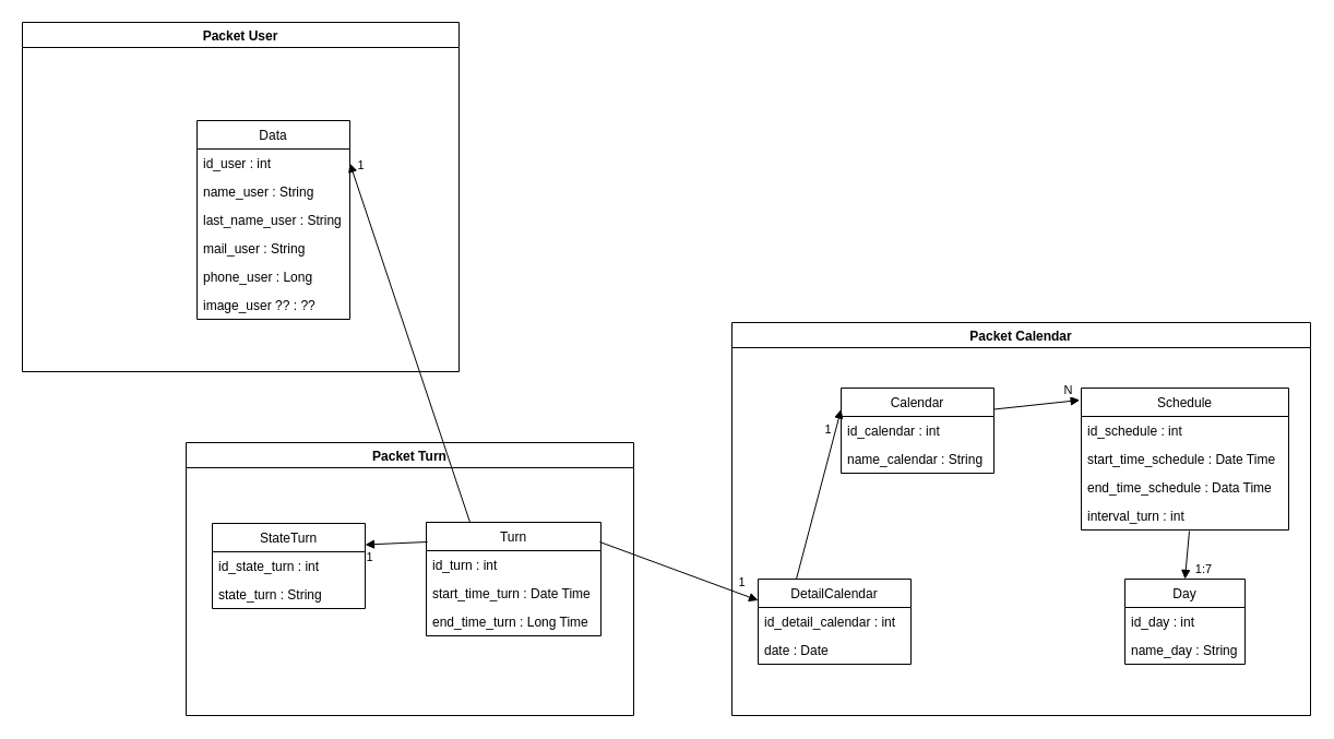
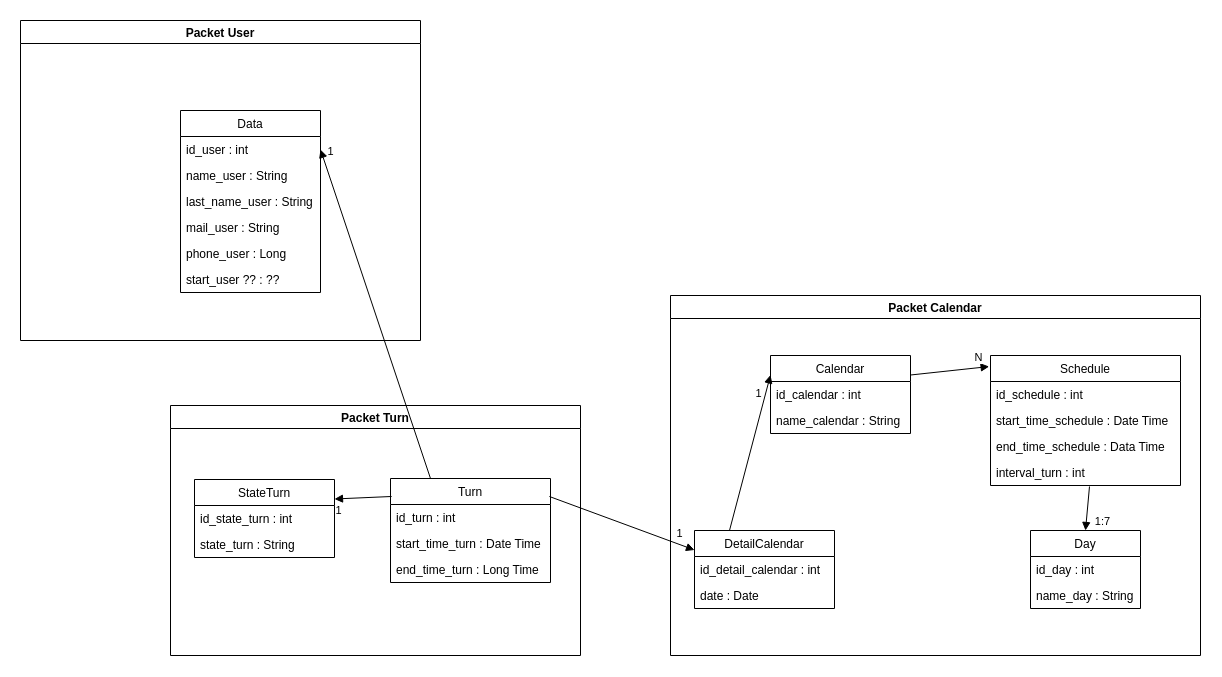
  <mxCell id="0" />
  <mxCell id="1" parent="0" />
  <mxCell id="2" value="Packet Calendar" style="swimlane;" parent="1" vertex="1"><mxGeometry x="670" y="295" width="530" height="360" as="geometry" /></mxCell>
  <mxCell id="3" value="DetailCalendar" style="swimlane;fontStyle=0;childLayout=stackLayout;horizontal=1;startSize=26;fillColor=none;horizontalStack=0;resizeParent=1;resizeParentMax=0;resizeLast=0;collapsible=1;marginBottom=0;" parent="2" vertex="1"><mxGeometry x="24" y="235" width="140" height="78" as="geometry" /></mxCell>
  <mxCell id="4" value="id_detail_calendar : int" style="text;strokeColor=none;fillColor=none;align=left;verticalAlign=top;spacingLeft=4;spacingRight=4;overflow=hidden;rotatable=0;points=[[0,0.5],[1,0.5]];portConstraint=eastwest;" parent="3" vertex="1"><mxGeometry y="26" width="140" height="26" as="geometry" /></mxCell>
  <mxCell id="5" value="date : Date" style="text;strokeColor=none;fillColor=none;align=left;verticalAlign=top;spacingLeft=4;spacingRight=4;overflow=hidden;rotatable=0;points=[[0,0.5],[1,0.5]];portConstraint=eastwest;" parent="3" vertex="1"><mxGeometry y="52" width="140" height="26" as="geometry" /></mxCell>
  <mxCell id="6" value="Calendar" style="swimlane;fontStyle=0;childLayout=stackLayout;horizontal=1;startSize=26;fillColor=none;horizontalStack=0;resizeParent=1;resizeParentMax=0;resizeLast=0;collapsible=1;marginBottom=0;" parent="2" vertex="1"><mxGeometry x="100" y="60" width="140" height="78" as="geometry" /></mxCell>
  <mxCell id="7" value="id_calendar : int" style="text;strokeColor=none;fillColor=none;align=left;verticalAlign=top;spacingLeft=4;spacingRight=4;overflow=hidden;rotatable=0;points=[[0,0.5],[1,0.5]];portConstraint=eastwest;" parent="6" vertex="1"><mxGeometry y="26" width="140" height="26" as="geometry" /></mxCell>
  <mxCell id="8" value="name_calendar : String" style="text;strokeColor=none;fillColor=none;align=left;verticalAlign=top;spacingLeft=4;spacingRight=4;overflow=hidden;rotatable=0;points=[[0,0.5],[1,0.5]];portConstraint=eastwest;" parent="6" vertex="1"><mxGeometry y="52" width="140" height="26" as="geometry" /></mxCell>
  <mxCell id="9" value="1" style="html=1;verticalAlign=bottom;endArrow=block;entryX=0;entryY=0.25;entryDx=0;entryDy=0;exitX=0.25;exitY=0;exitDx=0;exitDy=0;" edge="1" parent="2" source="3" target="6"><mxGeometry x="0.625" y="5" width="80" relative="1" as="geometry"><mxPoint x="80" y="210" as="sourcePoint" /><mxPoint x="160" y="210" as="targetPoint" /><mxPoint as="offset" /></mxGeometry></mxCell>
  <mxCell id="10" value="Schedule" style="swimlane;fontStyle=0;childLayout=stackLayout;horizontal=1;startSize=26;fillColor=none;horizontalStack=0;resizeParent=1;resizeParentMax=0;resizeLast=0;collapsible=1;marginBottom=0;" parent="2" vertex="1"><mxGeometry x="320" y="60" width="190" height="130" as="geometry" /></mxCell>
  <mxCell id="11" value="id_schedule : int" style="text;strokeColor=none;fillColor=none;align=left;verticalAlign=top;spacingLeft=4;spacingRight=4;overflow=hidden;rotatable=0;points=[[0,0.5],[1,0.5]];portConstraint=eastwest;" parent="10" vertex="1"><mxGeometry y="26" width="190" height="26" as="geometry" /></mxCell>
  <mxCell id="12" value="start_time_schedule : Date Time" style="text;strokeColor=none;fillColor=none;align=left;verticalAlign=top;spacingLeft=4;spacingRight=4;overflow=hidden;rotatable=0;points=[[0,0.5],[1,0.5]];portConstraint=eastwest;" parent="10" vertex="1"><mxGeometry y="52" width="190" height="26" as="geometry" /></mxCell>
  <mxCell id="13" value="end_time_schedule : Data Time&#10;" style="text;strokeColor=none;fillColor=none;align=left;verticalAlign=top;spacingLeft=4;spacingRight=4;overflow=hidden;rotatable=0;points=[[0,0.5],[1,0.5]];portConstraint=eastwest;" parent="10" vertex="1"><mxGeometry y="78" width="190" height="26" as="geometry" /></mxCell>
  <mxCell id="14" value="interval_turn : int" style="text;strokeColor=none;fillColor=none;align=left;verticalAlign=top;spacingLeft=4;spacingRight=4;overflow=hidden;rotatable=0;points=[[0,0.5],[1,0.5]];portConstraint=eastwest;" parent="10" vertex="1"><mxGeometry y="104" width="190" height="26" as="geometry" /></mxCell>
  <mxCell id="15" value="N" style="html=1;verticalAlign=bottom;endArrow=block;entryX=-0.007;entryY=0.085;entryDx=0;entryDy=0;entryPerimeter=0;exitX=1;exitY=0.25;exitDx=0;exitDy=0;" edge="1" parent="2" source="6" target="10"><mxGeometry x="0.743" y="1" width="80" relative="1" as="geometry"><mxPoint x="125" y="230" as="sourcePoint" /><mxPoint x="161.98" y="182.004" as="targetPoint" /><mxPoint as="offset" /></mxGeometry></mxCell>
  <mxCell id="16" value="Day" style="swimlane;fontStyle=0;childLayout=stackLayout;horizontal=1;startSize=26;fillColor=none;horizontalStack=0;resizeParent=1;resizeParentMax=0;resizeLast=0;collapsible=1;marginBottom=0;" parent="2" vertex="1"><mxGeometry x="360" y="235" width="110" height="78" as="geometry" /></mxCell>
  <mxCell id="17" value="id_day : int" style="text;strokeColor=none;fillColor=none;align=left;verticalAlign=top;spacingLeft=4;spacingRight=4;overflow=hidden;rotatable=0;points=[[0,0.5],[1,0.5]];portConstraint=eastwest;" parent="16" vertex="1"><mxGeometry y="26" width="110" height="26" as="geometry" /></mxCell>
  <mxCell id="18" value="name_day : String" style="text;strokeColor=none;fillColor=none;align=left;verticalAlign=top;spacingLeft=4;spacingRight=4;overflow=hidden;rotatable=0;points=[[0,0.5],[1,0.5]];portConstraint=eastwest;" parent="16" vertex="1"><mxGeometry y="52" width="110" height="26" as="geometry" /></mxCell>
  <mxCell id="19" value="1:7" style="html=1;verticalAlign=bottom;endArrow=block;entryX=0.5;entryY=0;entryDx=0;entryDy=0;exitX=0.521;exitY=1.038;exitDx=0;exitDy=0;exitPerimeter=0;" edge="1" parent="2" source="14" target="16"><mxGeometry x="0.967" y="17" width="80" relative="1" as="geometry"><mxPoint x="135" y="240" as="sourcePoint" /><mxPoint x="171.98" y="192.004" as="targetPoint" /><mxPoint as="offset" /></mxGeometry></mxCell>
  <mxCell id="20" value="Packet Turn" style="swimlane;" parent="1" vertex="1"><mxGeometry x="170" y="405" width="410" height="250" as="geometry" /></mxCell>
  <mxCell id="21" value="Turn" style="swimlane;fontStyle=0;childLayout=stackLayout;horizontal=1;startSize=26;fillColor=none;horizontalStack=0;resizeParent=1;resizeParentMax=0;resizeLast=0;collapsible=1;marginBottom=0;" parent="20" vertex="1"><mxGeometry x="220" y="73" width="160" height="104" as="geometry"><mxRectangle x="330" y="320" width="50" height="26" as="alternateBounds" /></mxGeometry></mxCell>
  <mxCell id="22" value="id_turn : int" style="text;strokeColor=none;fillColor=none;align=left;verticalAlign=top;spacingLeft=4;spacingRight=4;overflow=hidden;rotatable=0;points=[[0,0.5],[1,0.5]];portConstraint=eastwest;" parent="21" vertex="1"><mxGeometry y="26" width="160" height="26" as="geometry" /></mxCell>
  <mxCell id="23" value="start_time_turn : Date Time" style="text;strokeColor=none;fillColor=none;align=left;verticalAlign=top;spacingLeft=4;spacingRight=4;overflow=hidden;rotatable=0;points=[[0,0.5],[1,0.5]];portConstraint=eastwest;" parent="21" vertex="1"><mxGeometry y="52" width="160" height="26" as="geometry" /></mxCell>
  <mxCell id="24" value="end_time_turn : Long Time" style="text;strokeColor=none;fillColor=none;align=left;verticalAlign=top;spacingLeft=4;spacingRight=4;overflow=hidden;rotatable=0;points=[[0,0.5],[1,0.5]];portConstraint=eastwest;" parent="21" vertex="1"><mxGeometry y="78" width="160" height="26" as="geometry" /></mxCell>
  <mxCell id="25" value="StateTurn" style="swimlane;fontStyle=0;childLayout=stackLayout;horizontal=1;startSize=26;fillColor=none;horizontalStack=0;resizeParent=1;resizeParentMax=0;resizeLast=0;collapsible=1;marginBottom=0;" parent="20" vertex="1"><mxGeometry x="24" y="74" width="140" height="78" as="geometry" /></mxCell>
  <mxCell id="26" value="id_state_turn : int" style="text;strokeColor=none;fillColor=none;align=left;verticalAlign=top;spacingLeft=4;spacingRight=4;overflow=hidden;rotatable=0;points=[[0,0.5],[1,0.5]];portConstraint=eastwest;" parent="25" vertex="1"><mxGeometry y="26" width="140" height="26" as="geometry" /></mxCell>
  <mxCell id="27" value="state_turn : String" style="text;strokeColor=none;fillColor=none;align=left;verticalAlign=top;spacingLeft=4;spacingRight=4;overflow=hidden;rotatable=0;points=[[0,0.5],[1,0.5]];portConstraint=eastwest;" parent="25" vertex="1"><mxGeometry y="52" width="140" height="26" as="geometry" /></mxCell>
  <mxCell id="28" value="1" style="html=1;verticalAlign=bottom;endArrow=block;entryX=1;entryY=0.25;entryDx=0;entryDy=0;exitX=0.007;exitY=0.173;exitDx=0;exitDy=0;exitPerimeter=0;" edge="1" parent="20" source="21" target="25"><mxGeometry x="0.883" y="21" width="80" relative="1" as="geometry"><mxPoint x="370" y="70" as="sourcePoint" /><mxPoint x="347.98" y="-107.996" as="targetPoint" /><mxPoint as="offset" /></mxGeometry></mxCell>
  <mxCell id="29" value="1" style="html=1;verticalAlign=bottom;endArrow=block;entryX=0;entryY=0.25;entryDx=0;entryDy=0;exitX=0.993;exitY=0.173;exitDx=0;exitDy=0;exitPerimeter=0;" edge="1" parent="1" source="21" target="3"><mxGeometry x="0.78" y="2" width="80" relative="1" as="geometry"><mxPoint x="580" y="470" as="sourcePoint" /><mxPoint x="951.98" y="472.004" as="targetPoint" /><mxPoint as="offset" /></mxGeometry></mxCell>
  <mxCell id="30" value="Data" style="swimlane;fontStyle=0;childLayout=stackLayout;horizontal=1;startSize=26;fillColor=none;horizontalStack=0;resizeParent=1;resizeParentMax=0;resizeLast=0;collapsible=1;marginBottom=0;" vertex="1" parent="1"><mxGeometry x="180" y="110" width="140" height="182" as="geometry" /></mxCell>
  <mxCell id="31" value="id_user : int" style="text;strokeColor=none;fillColor=none;align=left;verticalAlign=top;spacingLeft=4;spacingRight=4;overflow=hidden;rotatable=0;points=[[0,0.5],[1,0.5]];portConstraint=eastwest;" vertex="1" parent="30"><mxGeometry y="26" width="140" height="26" as="geometry" /></mxCell>
  <mxCell id="32" value="name_user : String" style="text;strokeColor=none;fillColor=none;align=left;verticalAlign=top;spacingLeft=4;spacingRight=4;overflow=hidden;rotatable=0;points=[[0,0.5],[1,0.5]];portConstraint=eastwest;" vertex="1" parent="30"><mxGeometry y="52" width="140" height="26" as="geometry" /></mxCell>
  <mxCell id="33" value="last_name_user : String" style="text;strokeColor=none;fillColor=none;align=left;verticalAlign=top;spacingLeft=4;spacingRight=4;overflow=hidden;rotatable=0;points=[[0,0.5],[1,0.5]];portConstraint=eastwest;" vertex="1" parent="30"><mxGeometry y="78" width="140" height="26" as="geometry" /></mxCell>
  <mxCell id="34" value="mail_user : String" style="text;strokeColor=none;fillColor=none;align=left;verticalAlign=top;spacingLeft=4;spacingRight=4;overflow=hidden;rotatable=0;points=[[0,0.5],[1,0.5]];portConstraint=eastwest;" vertex="1" parent="30"><mxGeometry y="104" width="140" height="26" as="geometry" /></mxCell>
  <mxCell id="35" value="phone_user : Long" style="text;strokeColor=none;fillColor=none;align=left;verticalAlign=top;spacingLeft=4;spacingRight=4;overflow=hidden;rotatable=0;points=[[0,0.5],[1,0.5]];portConstraint=eastwest;" vertex="1" parent="30"><mxGeometry y="130" width="140" height="26" as="geometry" /></mxCell>
- <mxCell id="36" value="image_user ?? : ??" style="text;strokeColor=none;fillColor=none;align=left;verticalAlign=top;spacingLeft=4;spacingRight=4;overflow=hidden;rotatable=0;points=[[0,0.5],[1,0.5]];portConstraint=eastwest;" vertex="1" parent="30"><mxGeometry y="156" width="140" height="26" as="geometry" /></mxCell>
+ <mxCell id="36" value="start_user ?? : ??" style="text;strokeColor=none;fillColor=none;align=left;verticalAlign=top;spacingLeft=4;spacingRight=4;overflow=hidden;rotatable=0;points=[[0,0.5],[1,0.5]];portConstraint=eastwest;" vertex="1" parent="30"><mxGeometry y="156" width="140" height="26" as="geometry" /></mxCell>
  <mxCell id="37" value="Packet User" style="swimlane;" vertex="1" parent="1"><mxGeometry x="20" y="20" width="400" height="320" as="geometry" /></mxCell>
  <mxCell id="38" value="1" style="html=1;verticalAlign=bottom;endArrow=block;entryX=1;entryY=0.5;entryDx=0;entryDy=0;exitX=0.25;exitY=0;exitDx=0;exitDy=0;" edge="1" parent="1" source="21" target="31"><mxGeometry x="0.922" y="-6" width="80" relative="1" as="geometry"><mxPoint x="401.12" y="505.992" as="sourcePoint" /><mxPoint x="344" y="508.5" as="targetPoint" /><mxPoint as="offset" /></mxGeometry></mxCell>
